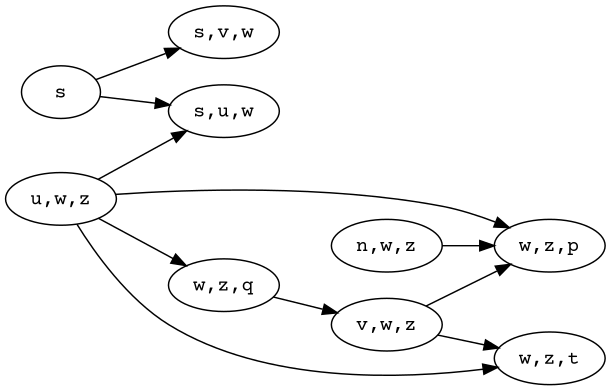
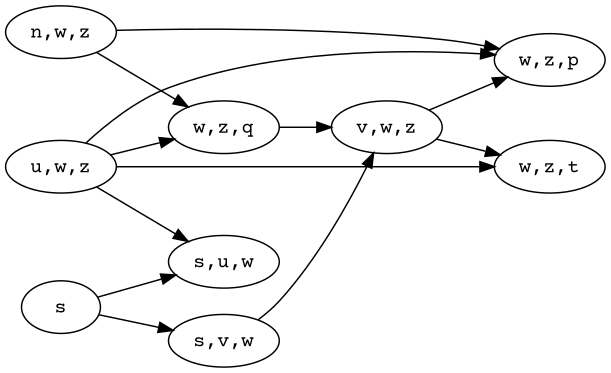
  digraph {
    fontname="Courier Prime"
    rankdir=LR
    node [fontname="Courier Prime"]
    edge [fontname="Courier Prime"]
    s
    "s,u,w"
    "s,v,w"
    "v,w,z"
    "n,w,z"
    "w,z,p"
    "w,z,q"
    "u,w,z"
    "w,z,t"
    s -> "s,u,w"
    s -> "s,v,w"
+   "s,v,w" -> "v,w,z"
    "v,w,z" -> "w,z,p"
    "v,w,z" -> "w,z,t"
    "n,w,z" -> "w,z,p"
+   "n,w,z" -> "w,z,q"
    "w,z,q" -> "v,w,z"
    "u,w,z" -> "s,u,w"
    "u,w,z" -> "w,z,p"
    "u,w,z" -> "w,z,q"
    "u,w,z" -> "w,z,t"
  }
